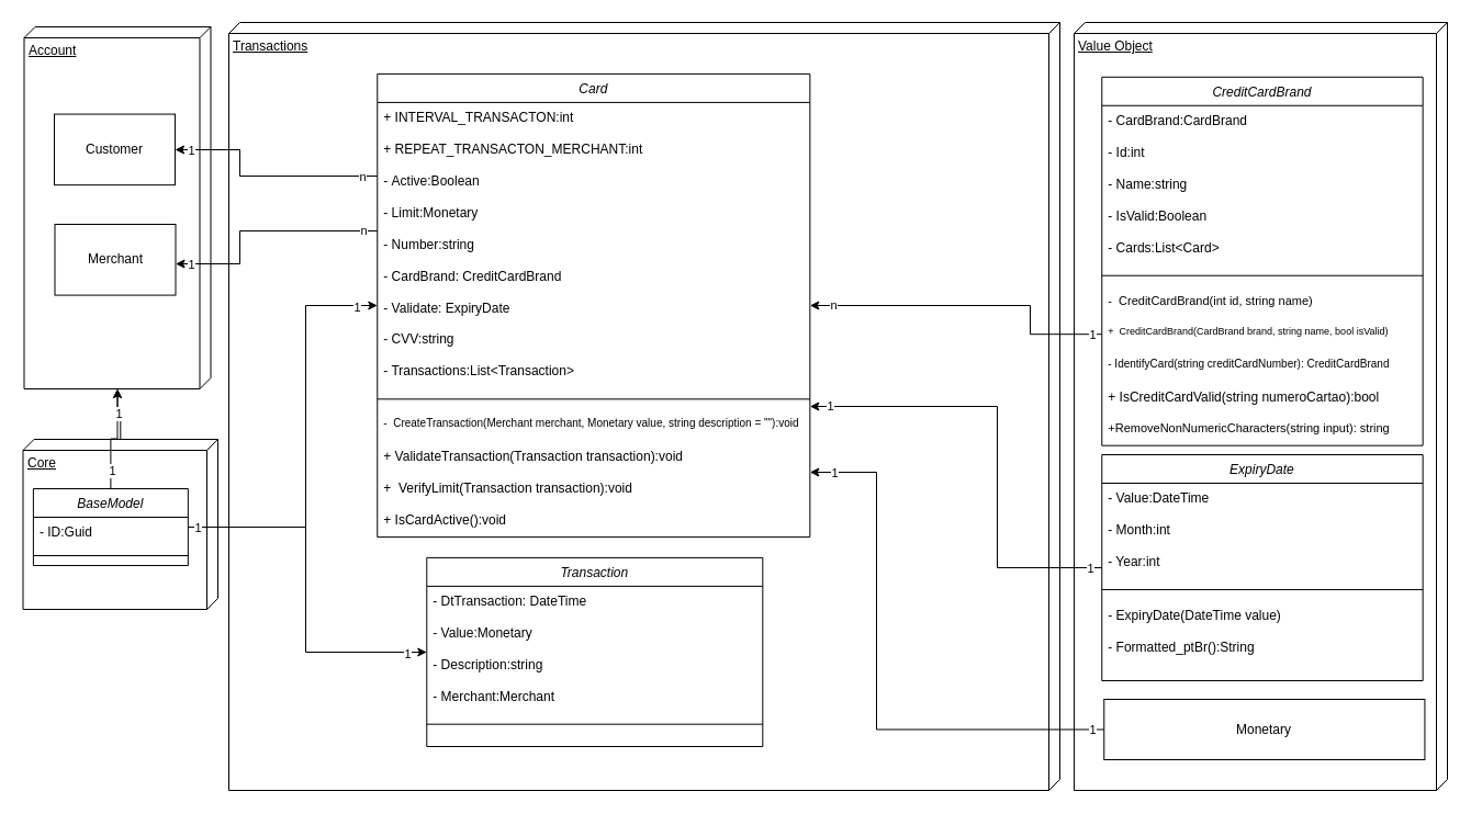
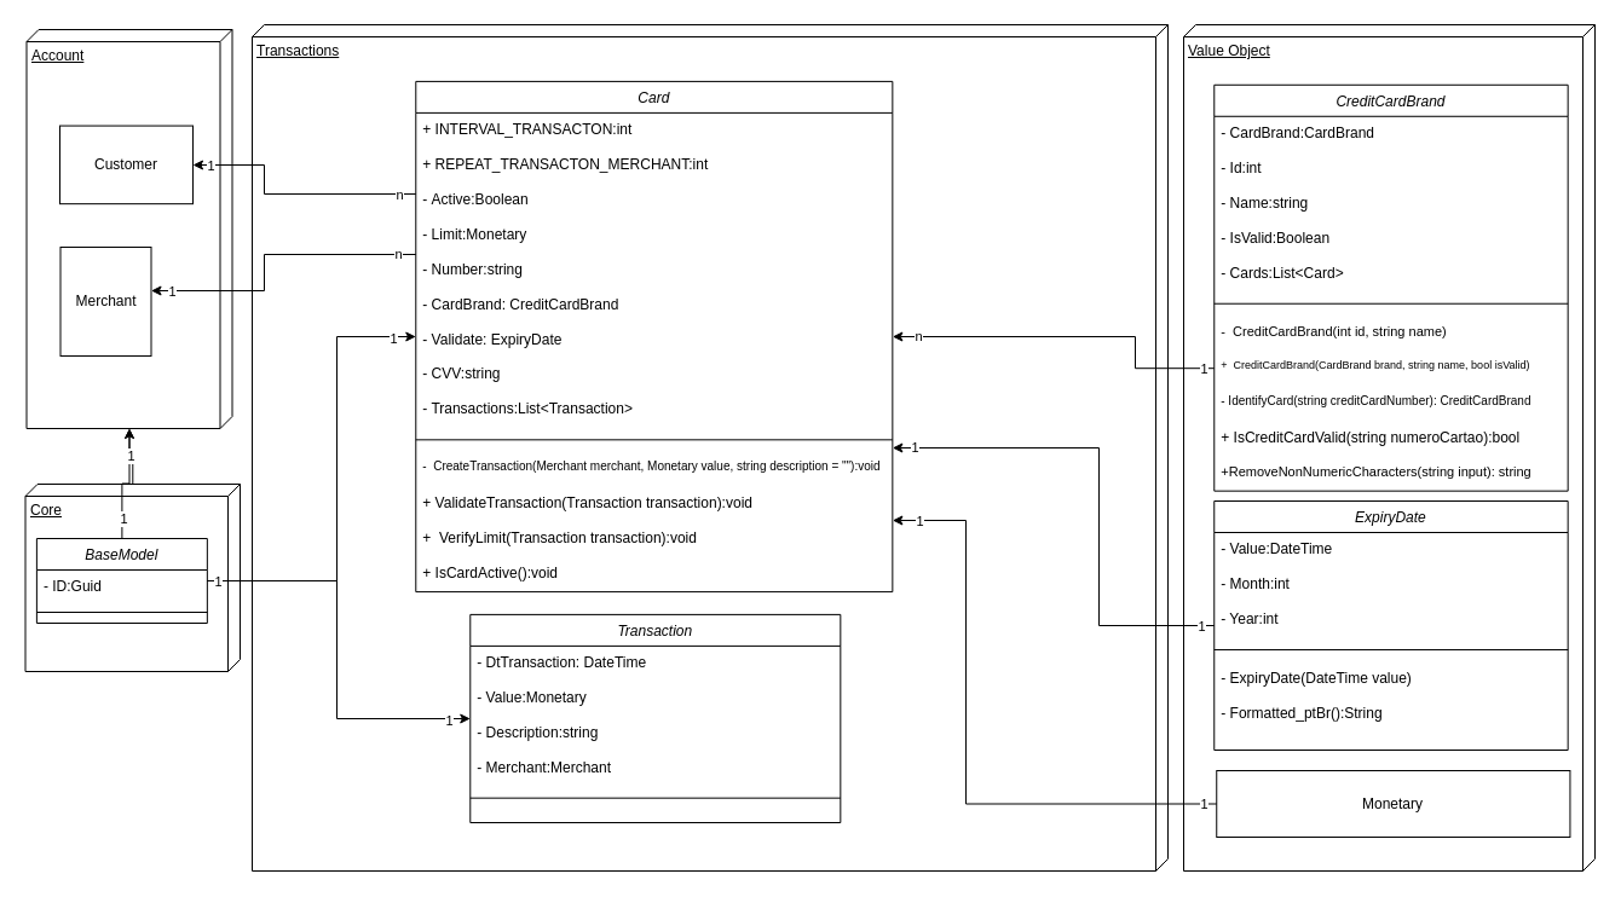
  <mxCell id="0" />
  <mxCell id="1" parent="0" />
  <mxCell id="2" value="" style="group" vertex="1" connectable="0" parent="1"><mxGeometry x="21.5" y="24" width="180" height="330" as="geometry" /></mxCell>
  <mxCell id="3" value="Account" style="verticalAlign=top;align=left;spacingTop=8;spacingLeft=2;spacingRight=12;shape=cube;size=10;direction=south;fontStyle=4;html=1;whiteSpace=wrap;" vertex="1" parent="2"><mxGeometry width="170" height="330" as="geometry" /></mxCell>
  <mxCell id="4" value="Customer" style="html=1;whiteSpace=wrap;" vertex="1" parent="2"><mxGeometry x="27.5" y="79.583" width="110" height="64.583" as="geometry" /></mxCell>
- <mxCell id="5" value="Merchant" style="html=1;whiteSpace=wrap;" vertex="1" parent="2"><mxGeometry x="28" y="180.003" width="110" height="64.583" as="geometry" /></mxCell>
+ <mxCell id="5" value="Merchant" style="html=1;whiteSpace=wrap;" vertex="1" parent="2"><mxGeometry x="28" y="180.003" width="75" height="90" as="geometry" /></mxCell>
  <mxCell id="6" value="" style="group" vertex="1" connectable="0" parent="1"><mxGeometry x="20.5" y="400" width="177.5" height="155" as="geometry" /></mxCell>
  <mxCell id="7" value="Core&lt;br&gt;" style="verticalAlign=top;align=left;spacingTop=8;spacingLeft=2;spacingRight=12;shape=cube;size=10;direction=south;fontStyle=4;html=1;whiteSpace=wrap;" vertex="1" parent="6"><mxGeometry width="177.5" height="155" as="geometry" /></mxCell>
  <mxCell id="8" value="BaseModel" style="swimlane;fontStyle=2;align=center;verticalAlign=top;childLayout=stackLayout;horizontal=1;startSize=26;horizontalStack=0;resizeParent=1;resizeLast=0;collapsible=1;marginBottom=0;rounded=0;shadow=0;strokeWidth=1;labelBackgroundColor=default;" vertex="1" parent="6"><mxGeometry x="9.397" y="45" width="140.956" height="70" as="geometry"><mxRectangle x="230" y="140" width="160" height="26" as="alternateBounds" /></mxGeometry></mxCell>
  <mxCell id="9" value="- ID:Guid" style="text;align=left;verticalAlign=top;spacingLeft=4;spacingRight=4;overflow=hidden;rotatable=0;points=[[0,0.5],[1,0.5]];portConstraint=eastwest;rounded=0;shadow=0;html=0;" vertex="1" parent="8"><mxGeometry y="26" width="140.956" height="26" as="geometry" /></mxCell>
  <mxCell id="10" value="" style="line;html=1;strokeWidth=1;align=left;verticalAlign=middle;spacingTop=-1;spacingLeft=3;spacingRight=3;rotatable=0;labelPosition=right;points=[];portConstraint=eastwest;" vertex="1" parent="8"><mxGeometry y="52" width="140.956" height="18" as="geometry" /></mxCell>
  <mxCell id="11" value="Transactions" style="verticalAlign=top;align=left;spacingTop=8;spacingLeft=2;spacingRight=12;shape=cube;size=10;direction=south;fontStyle=4;html=1;whiteSpace=wrap;" vertex="1" parent="1"><mxGeometry x="208" y="20" width="757" height="700" as="geometry" /></mxCell>
  <mxCell id="12" value="" style="group" vertex="1" connectable="0" parent="1"><mxGeometry x="978" y="20" width="340" height="700" as="geometry" /></mxCell>
  <mxCell id="13" value="Value Object" style="verticalAlign=top;align=left;spacingTop=8;spacingLeft=2;spacingRight=12;shape=cube;size=10;direction=south;fontStyle=4;html=1;whiteSpace=wrap;" vertex="1" parent="12"><mxGeometry width="340" height="700" as="geometry" /></mxCell>
  <mxCell id="14" value="CreditCardBrand" style="swimlane;fontStyle=2;align=center;verticalAlign=top;childLayout=stackLayout;horizontal=1;startSize=26;horizontalStack=0;resizeParent=1;resizeLast=0;collapsible=1;marginBottom=0;rounded=0;shadow=0;strokeWidth=1;labelBackgroundColor=default;" vertex="1" parent="12"><mxGeometry x="25.267" y="49.77" width="292.4" height="335.902" as="geometry"><mxRectangle x="230" y="140" width="160" height="26" as="alternateBounds" /></mxGeometry></mxCell>
  <mxCell id="15" value="- CardBrand:CardBrand" style="text;align=left;verticalAlign=top;spacingLeft=4;spacingRight=4;overflow=hidden;rotatable=0;points=[[0,0.5],[1,0.5]];portConstraint=eastwest;rounded=0;shadow=0;html=0;" vertex="1" parent="14"><mxGeometry y="26" width="292.4" height="28.984" as="geometry" /></mxCell>
  <mxCell id="16" value="- Id:int" style="text;align=left;verticalAlign=top;spacingLeft=4;spacingRight=4;overflow=hidden;rotatable=0;points=[[0,0.5],[1,0.5]];portConstraint=eastwest;rounded=0;shadow=0;html=0;" vertex="1" parent="14"><mxGeometry y="54.984" width="292.4" height="28.984" as="geometry" /></mxCell>
  <mxCell id="17" value="- Name:string" style="text;align=left;verticalAlign=top;spacingLeft=4;spacingRight=4;overflow=hidden;rotatable=0;points=[[0,0.5],[1,0.5]];portConstraint=eastwest;rounded=0;shadow=0;html=0;" vertex="1" parent="14"><mxGeometry y="83.967" width="292.4" height="28.984" as="geometry" /></mxCell>
  <mxCell id="18" value="- IsValid:Boolean" style="text;align=left;verticalAlign=top;spacingLeft=4;spacingRight=4;overflow=hidden;rotatable=0;points=[[0,0.5],[1,0.5]];portConstraint=eastwest;rounded=0;shadow=0;html=0;" vertex="1" parent="14"><mxGeometry y="112.951" width="292.4" height="28.984" as="geometry" /></mxCell>
  <mxCell id="19" value="- Cards:List&lt;Card&gt;" style="text;align=left;verticalAlign=top;spacingLeft=4;spacingRight=4;overflow=hidden;rotatable=0;points=[[0,0.5],[1,0.5]];portConstraint=eastwest;rounded=0;shadow=0;html=0;" vertex="1" parent="14"><mxGeometry y="141.934" width="292.4" height="28.984" as="geometry" /></mxCell>
  <mxCell id="20" value="" style="line;html=1;strokeWidth=1;align=left;verticalAlign=middle;spacingTop=-1;spacingLeft=3;spacingRight=3;rotatable=0;labelPosition=right;points=[];portConstraint=eastwest;" vertex="1" parent="14"><mxGeometry y="170.918" width="292.4" height="20.066" as="geometry" /></mxCell>
  <mxCell id="21" value="-  CreditCardBrand(int id, string name)" style="text;align=left;verticalAlign=top;spacingLeft=4;spacingRight=4;overflow=hidden;rotatable=0;points=[[0,0.5],[1,0.5]];portConstraint=eastwest;rounded=0;shadow=0;html=0;fontSize=11;" vertex="1" parent="14"><mxGeometry y="190.984" width="292.4" height="28.984" as="geometry" /></mxCell>
  <mxCell id="22" value="+  CreditCardBrand(CardBrand brand, string name, bool isValid)" style="text;align=left;verticalAlign=top;spacingLeft=4;spacingRight=4;overflow=hidden;rotatable=0;points=[[0,0.5],[1,0.5]];portConstraint=eastwest;rounded=0;shadow=0;html=0;fontSize=9;" vertex="1" parent="14"><mxGeometry y="219.967" width="292.4" height="28.984" as="geometry" /></mxCell>
  <mxCell id="23" value="- IdentifyCard(string creditCardNumber): CreditCardBrand" style="text;align=left;verticalAlign=top;spacingLeft=4;spacingRight=4;overflow=hidden;rotatable=0;points=[[0,0.5],[1,0.5]];portConstraint=eastwest;rounded=0;shadow=0;html=0;fontSize=10;" vertex="1" parent="14"><mxGeometry y="248.951" width="292.4" height="28.984" as="geometry" /></mxCell>
  <mxCell id="24" value="+ IsCreditCardValid(string numeroCartao):bool " style="text;align=left;verticalAlign=top;spacingLeft=4;spacingRight=4;overflow=hidden;rotatable=0;points=[[0,0.5],[1,0.5]];portConstraint=eastwest;rounded=0;shadow=0;html=0;" vertex="1" parent="14"><mxGeometry y="277.934" width="292.4" height="28.984" as="geometry" /></mxCell>
  <mxCell id="25" value="+RemoveNonNumericCharacters(string input): string " style="text;align=left;verticalAlign=top;spacingLeft=4;spacingRight=4;overflow=hidden;rotatable=0;points=[[0,0.5],[1,0.5]];portConstraint=eastwest;rounded=0;shadow=0;html=0;fontSize=11;" vertex="1" parent="14"><mxGeometry y="306.918" width="292.4" height="28.984" as="geometry" /></mxCell>
  <mxCell id="26" value="ExpiryDate" style="swimlane;fontStyle=2;align=center;verticalAlign=top;childLayout=stackLayout;horizontal=1;startSize=26;horizontalStack=0;resizeParent=1;resizeLast=0;collapsible=1;marginBottom=0;rounded=0;shadow=0;strokeWidth=1;labelBackgroundColor=default;" vertex="1" parent="12"><mxGeometry x="25.263" y="394" width="292.4" height="206" as="geometry"><mxRectangle x="230" y="140" width="160" height="26" as="alternateBounds" /></mxGeometry></mxCell>
  <mxCell id="27" value="- Value:DateTime" style="text;align=left;verticalAlign=top;spacingLeft=4;spacingRight=4;overflow=hidden;rotatable=0;points=[[0,0.5],[1,0.5]];portConstraint=eastwest;rounded=0;shadow=0;html=0;" vertex="1" parent="26"><mxGeometry y="26" width="292.4" height="28.984" as="geometry" /></mxCell>
  <mxCell id="28" value="- Month:int" style="text;align=left;verticalAlign=top;spacingLeft=4;spacingRight=4;overflow=hidden;rotatable=0;points=[[0,0.5],[1,0.5]];portConstraint=eastwest;rounded=0;shadow=0;html=0;" vertex="1" parent="26"><mxGeometry y="54.984" width="292.4" height="28.984" as="geometry" /></mxCell>
  <mxCell id="29" value="- Year:int" style="text;align=left;verticalAlign=top;spacingLeft=4;spacingRight=4;overflow=hidden;rotatable=0;points=[[0,0.5],[1,0.5]];portConstraint=eastwest;rounded=0;shadow=0;html=0;" vertex="1" parent="26"><mxGeometry y="83.967" width="292.4" height="28.984" as="geometry" /></mxCell>
  <mxCell id="30" value="" style="line;html=1;strokeWidth=1;align=left;verticalAlign=middle;spacingTop=-1;spacingLeft=3;spacingRight=3;rotatable=0;labelPosition=right;points=[];portConstraint=eastwest;" vertex="1" parent="26"><mxGeometry y="112.951" width="292.4" height="20.066" as="geometry" /></mxCell>
  <mxCell id="31" value="- ExpiryDate(DateTime value)" style="text;align=left;verticalAlign=top;spacingLeft=4;spacingRight=4;overflow=hidden;rotatable=0;points=[[0,0.5],[1,0.5]];portConstraint=eastwest;rounded=0;shadow=0;html=0;" vertex="1" parent="26"><mxGeometry y="133.016" width="292.4" height="28.984" as="geometry" /></mxCell>
  <mxCell id="32" value="- Formatted_ptBr():String" style="text;align=left;verticalAlign=top;spacingLeft=4;spacingRight=4;overflow=hidden;rotatable=0;points=[[0,0.5],[1,0.5]];portConstraint=eastwest;rounded=0;shadow=0;html=0;" vertex="1" parent="26"><mxGeometry y="162.0" width="292.4" height="28.984" as="geometry" /></mxCell>
  <mxCell id="33" value="Monetary&lt;br&gt;" style="html=1;whiteSpace=wrap;" vertex="1" parent="12"><mxGeometry x="27.25" y="617" width="292.188" height="55" as="geometry" /></mxCell>
  <mxCell id="34" style="edgeStyle=orthogonalEdgeStyle;rounded=0;orthogonalLoop=1;jettySize=auto;html=1;" edge="1" parent="1" source="37" target="4"><mxGeometry relative="1" as="geometry"><Array as="points"><mxPoint x="218" y="160" /><mxPoint x="218" y="136" /></Array></mxGeometry></mxCell>
  <mxCell id="35" value="n" style="edgeLabel;html=1;align=center;verticalAlign=middle;resizable=0;points=[];" vertex="1" connectable="0" parent="34"><mxGeometry x="-0.863" relative="1" as="geometry"><mxPoint as="offset" /></mxGeometry></mxCell>
  <mxCell id="36" value="1" style="edgeLabel;html=1;align=center;verticalAlign=middle;resizable=0;points=[];" vertex="1" connectable="0" parent="34"><mxGeometry x="0.846" y="-1" relative="1" as="geometry"><mxPoint x="-2" y="1" as="offset" /></mxGeometry></mxCell>
  <mxCell id="37" value="Card" style="swimlane;fontStyle=2;align=center;verticalAlign=top;childLayout=stackLayout;horizontal=1;startSize=26;horizontalStack=0;resizeParent=1;resizeLast=0;collapsible=1;marginBottom=0;rounded=0;shadow=0;strokeWidth=1;labelBackgroundColor=default;" vertex="1" parent="1"><mxGeometry x="343.294" y="66.903" width="394.053" height="422.194" as="geometry"><mxRectangle x="230" y="140" width="160" height="26" as="alternateBounds" /></mxGeometry></mxCell>
  <mxCell id="38" value="+ INTERVAL_TRANSACTON:int&#10;" style="text;align=left;verticalAlign=top;spacingLeft=4;spacingRight=4;overflow=hidden;rotatable=0;points=[[0,0.5],[1,0.5]];portConstraint=eastwest;rounded=0;shadow=0;html=0;" vertex="1" parent="37"><mxGeometry y="26" width="394.053" height="28.935" as="geometry" /></mxCell>
  <mxCell id="39" value="+ REPEAT_TRANSACTON_MERCHANT:int" style="text;align=left;verticalAlign=top;spacingLeft=4;spacingRight=4;overflow=hidden;rotatable=0;points=[[0,0.5],[1,0.5]];portConstraint=eastwest;rounded=0;shadow=0;html=0;" vertex="1" parent="37"><mxGeometry y="54.935" width="394.053" height="28.935" as="geometry" /></mxCell>
  <mxCell id="40" value="- Active:Boolean" style="text;align=left;verticalAlign=top;spacingLeft=4;spacingRight=4;overflow=hidden;rotatable=0;points=[[0,0.5],[1,0.5]];portConstraint=eastwest;rounded=0;shadow=0;html=0;" vertex="1" parent="37"><mxGeometry y="83.871" width="394.053" height="28.935" as="geometry" /></mxCell>
  <mxCell id="41" value="- Limit:Monetary" style="text;align=left;verticalAlign=top;spacingLeft=4;spacingRight=4;overflow=hidden;rotatable=0;points=[[0,0.5],[1,0.5]];portConstraint=eastwest;rounded=0;shadow=0;html=0;" vertex="1" parent="37"><mxGeometry y="112.806" width="394.053" height="28.935" as="geometry" /></mxCell>
  <mxCell id="42" value="- Number:string" style="text;align=left;verticalAlign=top;spacingLeft=4;spacingRight=4;overflow=hidden;rotatable=0;points=[[0,0.5],[1,0.5]];portConstraint=eastwest;rounded=0;shadow=0;html=0;" vertex="1" parent="37"><mxGeometry y="141.742" width="394.053" height="28.935" as="geometry" /></mxCell>
  <mxCell id="43" value="- CardBrand: CreditCardBrand" style="text;align=left;verticalAlign=top;spacingLeft=4;spacingRight=4;overflow=hidden;rotatable=0;points=[[0,0.5],[1,0.5]];portConstraint=eastwest;rounded=0;shadow=0;html=0;" vertex="1" parent="37"><mxGeometry y="170.677" width="394.053" height="28.935" as="geometry" /></mxCell>
  <mxCell id="44" value="- Validate: ExpiryDate" style="text;align=left;verticalAlign=top;spacingLeft=4;spacingRight=4;overflow=hidden;rotatable=0;points=[[0,0.5],[1,0.5]];portConstraint=eastwest;rounded=0;shadow=0;html=0;" vertex="1" parent="37"><mxGeometry y="199.613" width="394.053" height="28.935" as="geometry" /></mxCell>
  <mxCell id="45" value="- CVV:string" style="text;align=left;verticalAlign=top;spacingLeft=4;spacingRight=4;overflow=hidden;rotatable=0;points=[[0,0.5],[1,0.5]];portConstraint=eastwest;rounded=0;shadow=0;html=0;" vertex="1" parent="37"><mxGeometry y="228.548" width="394.053" height="28.935" as="geometry" /></mxCell>
  <mxCell id="46" value="- Transactions:List&lt;Transaction&gt;" style="text;align=left;verticalAlign=top;spacingLeft=4;spacingRight=4;overflow=hidden;rotatable=0;points=[[0,0.5],[1,0.5]];portConstraint=eastwest;rounded=0;shadow=0;html=0;" vertex="1" parent="37"><mxGeometry y="257.484" width="394.053" height="28.935" as="geometry" /></mxCell>
  <mxCell id="47" value="" style="line;html=1;strokeWidth=1;align=left;verticalAlign=middle;spacingTop=-1;spacingLeft=3;spacingRight=3;rotatable=0;labelPosition=right;points=[];portConstraint=eastwest;" vertex="1" parent="37"><mxGeometry y="286.419" width="394.053" height="20.032" as="geometry" /></mxCell>
  <mxCell id="48" value="-  CreateTransaction(Merchant merchant, Monetary value, string description = &quot;&quot;):void" style="text;align=left;verticalAlign=top;spacingLeft=4;spacingRight=4;overflow=hidden;rotatable=0;points=[[0,0.5],[1,0.5]];portConstraint=eastwest;rounded=0;shadow=0;html=0;fontSize=10;" vertex="1" parent="37"><mxGeometry y="306.452" width="394.053" height="28.935" as="geometry" /></mxCell>
  <mxCell id="49" value="+ ValidateTransaction(Transaction transaction):void" style="text;align=left;verticalAlign=top;spacingLeft=4;spacingRight=4;overflow=hidden;rotatable=0;points=[[0,0.5],[1,0.5]];portConstraint=eastwest;rounded=0;shadow=0;html=0;" vertex="1" parent="37"><mxGeometry y="335.387" width="394.053" height="28.935" as="geometry" /></mxCell>
  <mxCell id="50" value="+  VerifyLimit(Transaction transaction):void" style="text;align=left;verticalAlign=top;spacingLeft=4;spacingRight=4;overflow=hidden;rotatable=0;points=[[0,0.5],[1,0.5]];portConstraint=eastwest;rounded=0;shadow=0;html=0;" vertex="1" parent="37"><mxGeometry y="364.323" width="394.053" height="28.935" as="geometry" /></mxCell>
  <mxCell id="51" value="+ IsCardActive():void" style="text;align=left;verticalAlign=top;spacingLeft=4;spacingRight=4;overflow=hidden;rotatable=0;points=[[0,0.5],[1,0.5]];portConstraint=eastwest;rounded=0;shadow=0;html=0;" vertex="1" parent="37"><mxGeometry y="393.258" width="394.053" height="28.935" as="geometry" /></mxCell>
  <mxCell id="52" value="Transaction" style="swimlane;fontStyle=2;align=center;verticalAlign=top;childLayout=stackLayout;horizontal=1;startSize=26;horizontalStack=0;resizeParent=1;resizeLast=0;collapsible=1;marginBottom=0;rounded=0;shadow=0;strokeWidth=1;labelBackgroundColor=default;" vertex="1" parent="1"><mxGeometry x="388.29" y="507.9" width="306.05" height="172.1" as="geometry"><mxRectangle x="230" y="140" width="160" height="26" as="alternateBounds" /></mxGeometry></mxCell>
  <mxCell id="53" value="- DtTransaction: DateTime" style="text;align=left;verticalAlign=top;spacingLeft=4;spacingRight=4;overflow=hidden;rotatable=0;points=[[0,0.5],[1,0.5]];portConstraint=eastwest;rounded=0;shadow=0;html=0;" vertex="1" parent="52"><mxGeometry y="26" width="306.05" height="28.935" as="geometry" /></mxCell>
  <mxCell id="54" value="- Value:Monetary" style="text;align=left;verticalAlign=top;spacingLeft=4;spacingRight=4;overflow=hidden;rotatable=0;points=[[0,0.5],[1,0.5]];portConstraint=eastwest;rounded=0;shadow=0;html=0;" vertex="1" parent="52"><mxGeometry y="54.935" width="306.05" height="28.935" as="geometry" /></mxCell>
  <mxCell id="55" value="- Description:string" style="text;align=left;verticalAlign=top;spacingLeft=4;spacingRight=4;overflow=hidden;rotatable=0;points=[[0,0.5],[1,0.5]];portConstraint=eastwest;rounded=0;shadow=0;html=0;" vertex="1" parent="52"><mxGeometry y="83.871" width="306.05" height="28.935" as="geometry" /></mxCell>
  <mxCell id="56" value="- Merchant:Merchant" style="text;align=left;verticalAlign=top;spacingLeft=4;spacingRight=4;overflow=hidden;rotatable=0;points=[[0,0.5],[1,0.5]];portConstraint=eastwest;rounded=0;shadow=0;html=0;" vertex="1" parent="52"><mxGeometry y="112.806" width="306.05" height="28.935" as="geometry" /></mxCell>
  <mxCell id="57" value="" style="line;html=1;strokeWidth=1;align=left;verticalAlign=middle;spacingTop=-1;spacingLeft=3;spacingRight=3;rotatable=0;labelPosition=right;points=[];portConstraint=eastwest;" vertex="1" parent="52"><mxGeometry y="141.742" width="306.05" height="20.032" as="geometry" /></mxCell>
  <mxCell id="58" style="edgeStyle=orthogonalEdgeStyle;rounded=0;orthogonalLoop=1;jettySize=auto;html=1;" edge="1" parent="1" source="8" target="37"><mxGeometry relative="1" as="geometry"><Array as="points"><mxPoint x="278" y="480" /><mxPoint x="278" y="278" /></Array></mxGeometry></mxCell>
  <mxCell id="59" value="1" style="edgeLabel;html=1;align=center;verticalAlign=middle;resizable=0;points=[];" vertex="1" connectable="0" parent="58"><mxGeometry x="0.902" y="-1" relative="1" as="geometry"><mxPoint as="offset" /></mxGeometry></mxCell>
  <mxCell id="60" style="edgeStyle=orthogonalEdgeStyle;rounded=0;orthogonalLoop=1;jettySize=auto;html=1;" edge="1" parent="1" source="8" target="52"><mxGeometry relative="1" as="geometry"><Array as="points"><mxPoint x="278" y="480" /><mxPoint x="278" y="594" /></Array></mxGeometry></mxCell>
  <mxCell id="61" value="1" style="edgeLabel;html=1;align=center;verticalAlign=middle;resizable=0;points=[];" vertex="1" connectable="0" parent="60"><mxGeometry x="-0.927" relative="1" as="geometry"><mxPoint x="-3" as="offset" /></mxGeometry></mxCell>
  <mxCell id="62" value="1" style="edgeLabel;html=1;align=center;verticalAlign=middle;resizable=0;points=[];" vertex="1" connectable="0" parent="60"><mxGeometry x="0.896" y="-1" relative="1" as="geometry"><mxPoint as="offset" /></mxGeometry></mxCell>
  <mxCell id="63" style="edgeStyle=orthogonalEdgeStyle;rounded=0;orthogonalLoop=1;jettySize=auto;html=1;endArrow=open;" edge="1" parent="1" source="8" target="3"><mxGeometry relative="1" as="geometry" /></mxCell>
  <mxCell id="64" value="1" style="edgeLabel;html=1;align=center;verticalAlign=middle;resizable=0;points=[];" vertex="1" connectable="0" parent="63"><mxGeometry x="-0.65" y="-1" relative="1" as="geometry"><mxPoint as="offset" /></mxGeometry></mxCell>
  <mxCell id="65" value="1" style="edgeStyle=orthogonalEdgeStyle;rounded=0;orthogonalLoop=1;jettySize=auto;html=1;" edge="1" parent="1" source="7" target="3"><mxGeometry relative="1" as="geometry" /></mxCell>
  <mxCell id="66" style="edgeStyle=orthogonalEdgeStyle;rounded=0;orthogonalLoop=1;jettySize=auto;html=1;" edge="1" parent="1" source="42" target="5"><mxGeometry relative="1" as="geometry"><Array as="points"><mxPoint x="218" y="210" /><mxPoint x="218" y="240" /></Array></mxGeometry></mxCell>
  <mxCell id="67" value="n" style="edgeLabel;html=1;align=center;verticalAlign=middle;resizable=0;points=[];" vertex="1" connectable="0" parent="66"><mxGeometry x="-0.876" y="-1" relative="1" as="geometry"><mxPoint as="offset" /></mxGeometry></mxCell>
  <mxCell id="68" value="1" style="edgeLabel;html=1;align=center;verticalAlign=middle;resizable=0;points=[];" vertex="1" connectable="0" parent="66"><mxGeometry x="0.827" y="-1" relative="1" as="geometry"><mxPoint x="-5" y="1" as="offset" /></mxGeometry></mxCell>
  <mxCell id="69" style="edgeStyle=orthogonalEdgeStyle;rounded=0;orthogonalLoop=1;jettySize=auto;html=1;" edge="1" parent="1" source="33" target="37"><mxGeometry relative="1" as="geometry"><Array as="points"><mxPoint x="798" y="665" /><mxPoint x="798" y="430" /></Array></mxGeometry></mxCell>
  <mxCell id="70" value="1" style="edgeLabel;html=1;align=center;verticalAlign=middle;resizable=0;points=[];" vertex="1" connectable="0" parent="69"><mxGeometry x="-0.948" y="3" relative="1" as="geometry"><mxPoint x="2" y="-3" as="offset" /></mxGeometry></mxCell>
  <mxCell id="71" value="1" style="edgeLabel;html=1;align=center;verticalAlign=middle;resizable=0;points=[];" vertex="1" connectable="0" parent="69"><mxGeometry x="0.912" relative="1" as="geometry"><mxPoint as="offset" /></mxGeometry></mxCell>
  <mxCell id="72" style="edgeStyle=orthogonalEdgeStyle;rounded=0;orthogonalLoop=1;jettySize=auto;html=1;" edge="1" parent="1" source="26" target="37"><mxGeometry relative="1" as="geometry"><Array as="points"><mxPoint x="908" y="517" /><mxPoint x="908" y="370" /></Array></mxGeometry></mxCell>
  <mxCell id="73" value="1" style="edgeLabel;html=1;align=center;verticalAlign=middle;resizable=0;points=[];" vertex="1" connectable="0" parent="72"><mxGeometry x="-0.936" y="1" relative="1" as="geometry"><mxPoint x="2" y="-1" as="offset" /></mxGeometry></mxCell>
  <mxCell id="74" value="1" style="edgeLabel;html=1;align=center;verticalAlign=middle;resizable=0;points=[];" vertex="1" connectable="0" parent="72"><mxGeometry x="0.914" y="-1" relative="1" as="geometry"><mxPoint as="offset" /></mxGeometry></mxCell>
  <mxCell id="75" style="edgeStyle=orthogonalEdgeStyle;rounded=0;orthogonalLoop=1;jettySize=auto;html=1;" edge="1" parent="1" source="22" target="37"><mxGeometry relative="1" as="geometry"><Array as="points"><mxPoint x="938" y="304" /><mxPoint x="938" y="278" /></Array></mxGeometry></mxCell>
  <mxCell id="76" value="1" style="edgeLabel;html=1;align=center;verticalAlign=middle;resizable=0;points=[];" vertex="1" connectable="0" parent="75"><mxGeometry x="-0.895" relative="1" as="geometry"><mxPoint x="6" as="offset" /></mxGeometry></mxCell>
  <mxCell id="77" value="n" style="edgeLabel;html=1;align=center;verticalAlign=middle;resizable=0;points=[];" vertex="1" connectable="0" parent="75"><mxGeometry x="0.852" y="-1" relative="1" as="geometry"><mxPoint as="offset" /></mxGeometry></mxCell>
